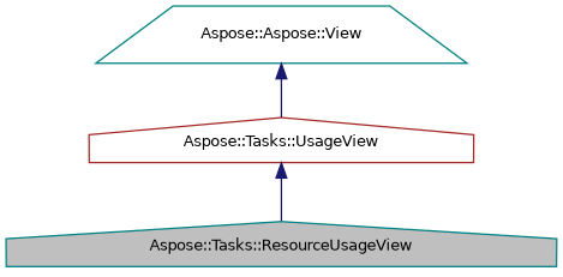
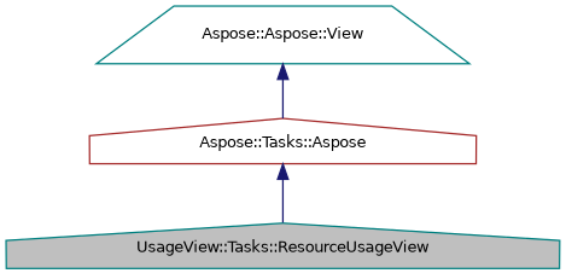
  digraph {
    node [color=teal fillcolor=white fontname=Helvetica fontsize=10 shape=house style=filled]
    edge [color=midnightblue dir=back fontname=Helvetica fontsize=10 labelfontname=Helvetica labelfontsize=10 style=solid]
-   n1 [fillcolor=grey75 fontcolor=black height=0.2 label="Aspose::Tasks::ResourceUsageView" width=0.4]
-   n2 [color=brown height=0.2 label="Aspose::Tasks::UsageView" width=0.4]
+   n1 [fillcolor=grey75 fontcolor=black height=0.2 label="UsageView::Tasks::ResourceUsageView" width=0.4]
+   n2 [color=brown height=0.2 label="Aspose::Tasks::Aspose" width=0.4]
    n3 [height=0.2 label="Aspose::Aspose::View" shape=trapezium width=0.4]
    n2 -> n1
    n3 -> n2
  }
